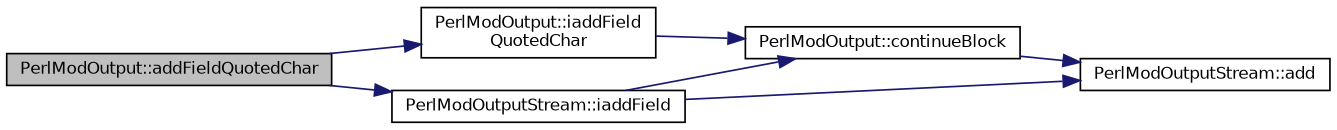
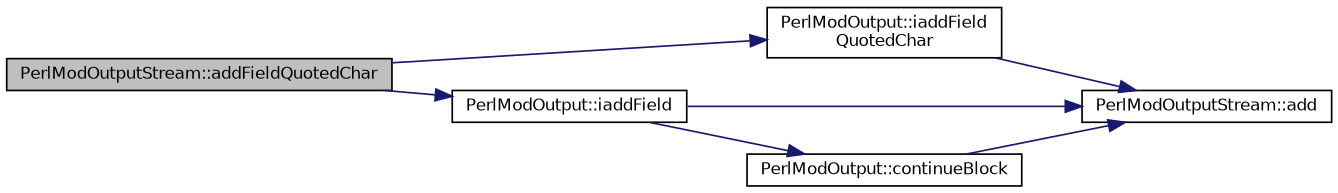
  digraph {
    rankdir=LR
    node [color=black fillcolor=white fontname=Helvetica fontsize=10 shape=record style=filled]
    edge [color=midnightblue fontname=Helvetica fontsize=10 labelfontname=Helvetica labelfontsize=10 style=solid]
-   n1 [fillcolor=grey75 fontcolor=black height=0.2 label="PerlModOutput::addFieldQuotedChar" width=0.4]
+   n1 [fillcolor=grey75 fontcolor=black height=0.2 label="PerlModOutputStream::addFieldQuotedChar" width=0.4]
    n2 [height=0.2 label="PerlModOutput::iaddField\lQuotedChar" width=0.4]
-   n3 [height=0.2 label="PerlModOutputStream::iaddField" width=0.4]
+   n3 [height=0.2 label="PerlModOutput::iaddField" width=0.4]
    n4 [height=0.2 label="PerlModOutputStream::add" width=0.4]
    n5 [height=0.2 label="PerlModOutput::continueBlock" width=0.4]
    n1 -> n2
    n1 -> n3
-   n2 -> n5
+   n2 -> n4
    n3 -> n4
    n3 -> n5
    n5 -> n4
  }
